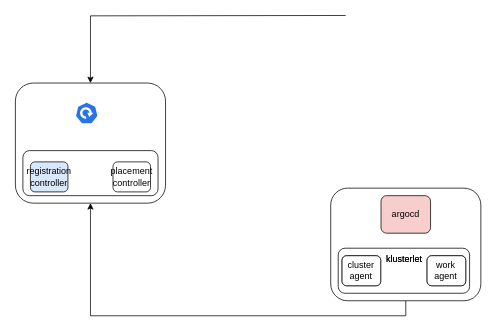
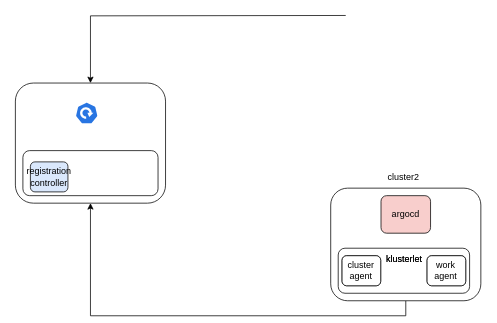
  <mxCell id="0" />
  <mxCell id="1" parent="0" />
  <mxCell id="2" value="" style="rounded=1;whiteSpace=wrap;html=1;" vertex="1" parent="1"><mxGeometry x="20" y="110" width="200" height="160" as="geometry" /></mxCell>
  <mxCell id="3" style="edgeStyle=orthogonalEdgeStyle;rounded=0;orthogonalLoop=1;jettySize=auto;html=1;exitX=0;exitY=0.5;exitDx=0;exitDy=0;" edge="1" parent="1" target="2"><mxGeometry relative="1" as="geometry"><mxPoint x="460" y="20" as="sourcePoint" /></mxGeometry></mxCell>
  <mxCell id="4" style="edgeStyle=orthogonalEdgeStyle;rounded=0;orthogonalLoop=1;jettySize=auto;html=1;exitX=0.5;exitY=1;exitDx=0;exitDy=0;entryX=0.5;entryY=1;entryDx=0;entryDy=0;" edge="1" parent="1" source="5" target="2"><mxGeometry relative="1" as="geometry" /></mxCell>
  <mxCell id="5" value="" style="rounded=1;whiteSpace=wrap;html=1;" vertex="1" parent="1"><mxGeometry x="440" y="250" width="200" height="150" as="geometry" /></mxCell>
  <mxCell id="6" value="argocd" style="rounded=1;whiteSpace=wrap;html=1;fillColor=#f8cecc;" vertex="1" parent="1"><mxGeometry x="507" y="260" width="66" height="50" as="geometry" /></mxCell>
  <mxCell id="7" value="" style="rounded=1;whiteSpace=wrap;html=1;" vertex="1" parent="1"><mxGeometry x="450" y="330" width="175.0" height="60" as="geometry" /></mxCell>
+ <mxCell id="8" value="cluster2" style="text;html=1;strokeColor=none;fillColor=none;align=center;verticalAlign=middle;whiteSpace=wrap;rounded=0;" vertex="1" parent="1"><mxGeometry x="506.61" y="220" width="60" height="30" as="geometry" /></mxCell>
  <mxCell id="9" value="" style="group" vertex="1" connectable="0" parent="1"><mxGeometry x="455.144" y="330" width="164.709" height="50" as="geometry" /></mxCell>
  <mxCell id="10" value="cluster&lt;br&gt;agent" style="rounded=1;whiteSpace=wrap;html=1;" vertex="1" parent="9"><mxGeometry y="10" width="51.471" height="40" as="geometry" /></mxCell>
  <mxCell id="11" value="work&lt;br&gt;agent" style="rounded=1;whiteSpace=wrap;html=1;" vertex="1" parent="9"><mxGeometry x="113.238" y="10" width="51.471" height="40" as="geometry" /></mxCell>
  <mxCell id="12" value="klusterlet" style="text;html=1;strokeColor=none;fillColor=none;align=center;verticalAlign=middle;whiteSpace=wrap;rounded=0;" vertex="1" parent="9"><mxGeometry x="51.474" width="61.765" height="30" as="geometry" /></mxCell>
  <mxCell id="13" value="" style="group" vertex="1" connectable="0" parent="1"><mxGeometry x="455.144" y="330" width="164.709" height="50" as="geometry" /></mxCell>
  <mxCell id="14" value="cluster&lt;br&gt;agent" style="rounded=1;whiteSpace=wrap;html=1;" vertex="1" parent="13"><mxGeometry y="10" width="51.471" height="40" as="geometry" /></mxCell>
  <mxCell id="15" value="work&lt;br&gt;agent" style="rounded=1;whiteSpace=wrap;html=1;" vertex="1" parent="13"><mxGeometry x="113.238" y="10" width="51.471" height="40" as="geometry" /></mxCell>
  <mxCell id="16" value="klusterlet" style="text;html=1;strokeColor=none;fillColor=none;align=center;verticalAlign=middle;whiteSpace=wrap;rounded=0;" vertex="1" parent="13"><mxGeometry x="51.474" width="61.765" height="30" as="geometry" /></mxCell>
  <mxCell id="17" value="" style="group" vertex="1" connectable="0" parent="1"><mxGeometry x="40" y="200" width="170" height="60" as="geometry" /></mxCell>
  <mxCell id="18" value="" style="rounded=1;whiteSpace=wrap;html=1;" vertex="1" parent="17"><mxGeometry x="-10" width="180" height="60" as="geometry" /></mxCell>
  <mxCell id="19" value="registration&lt;br&gt;controller" style="rounded=1;whiteSpace=wrap;html=1;fillColor=#dae8fc;" vertex="1" parent="17"><mxGeometry y="15" width="50" height="40" as="geometry" /></mxCell>
- <mxCell id="20" value="placement&lt;br&gt;controller" style="rounded=1;whiteSpace=wrap;html=1;" vertex="1" parent="17"><mxGeometry x="110" y="15" width="50" height="40" as="geometry" /></mxCell>
  <mxCell id="21" value="" style="sketch=0;html=1;dashed=0;whitespace=wrap;fillColor=#2875E2;strokeColor=#ffffff;points=[[0.005,0.63,0],[0.1,0.2,0],[0.9,0.2,0],[0.5,0,0],[0.995,0.63,0],[0.72,0.99,0],[0.5,1,0],[0.28,0.99,0]];verticalLabelPosition=bottom;align=center;verticalAlign=top;shape=mxgraph.kubernetes.icon;prIcon=deploy" vertex="1" parent="1"><mxGeometry x="100" y="130" width="30" height="40" as="geometry" /></mxCell>
